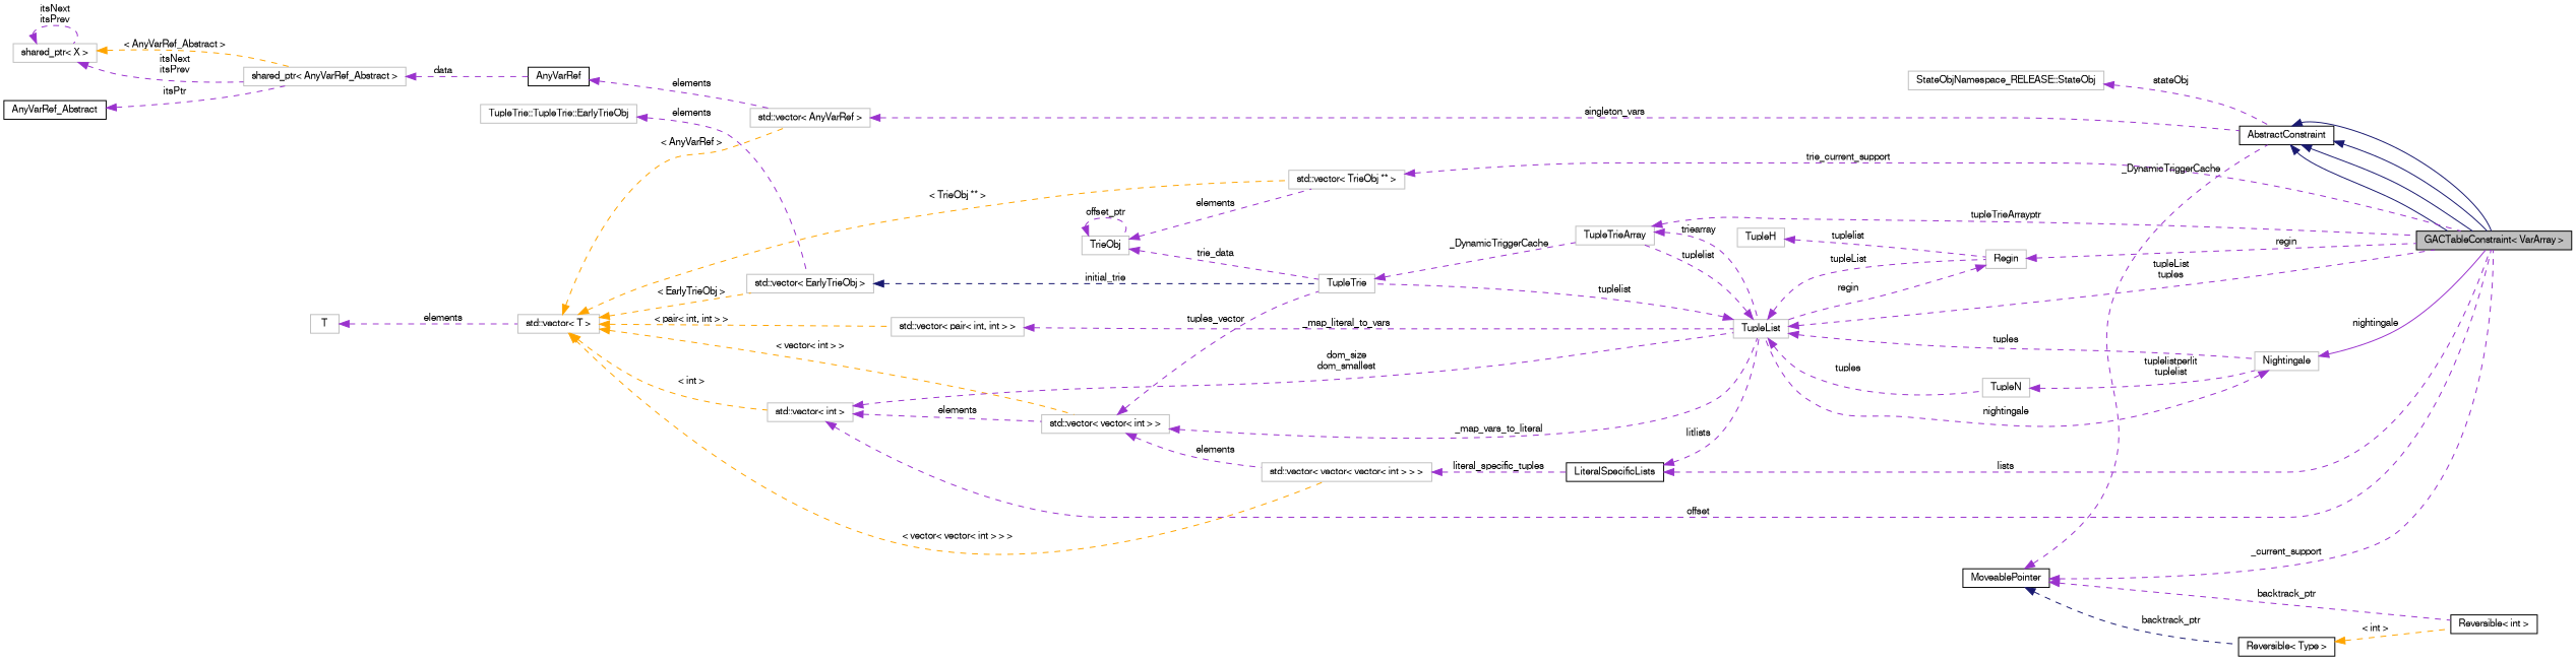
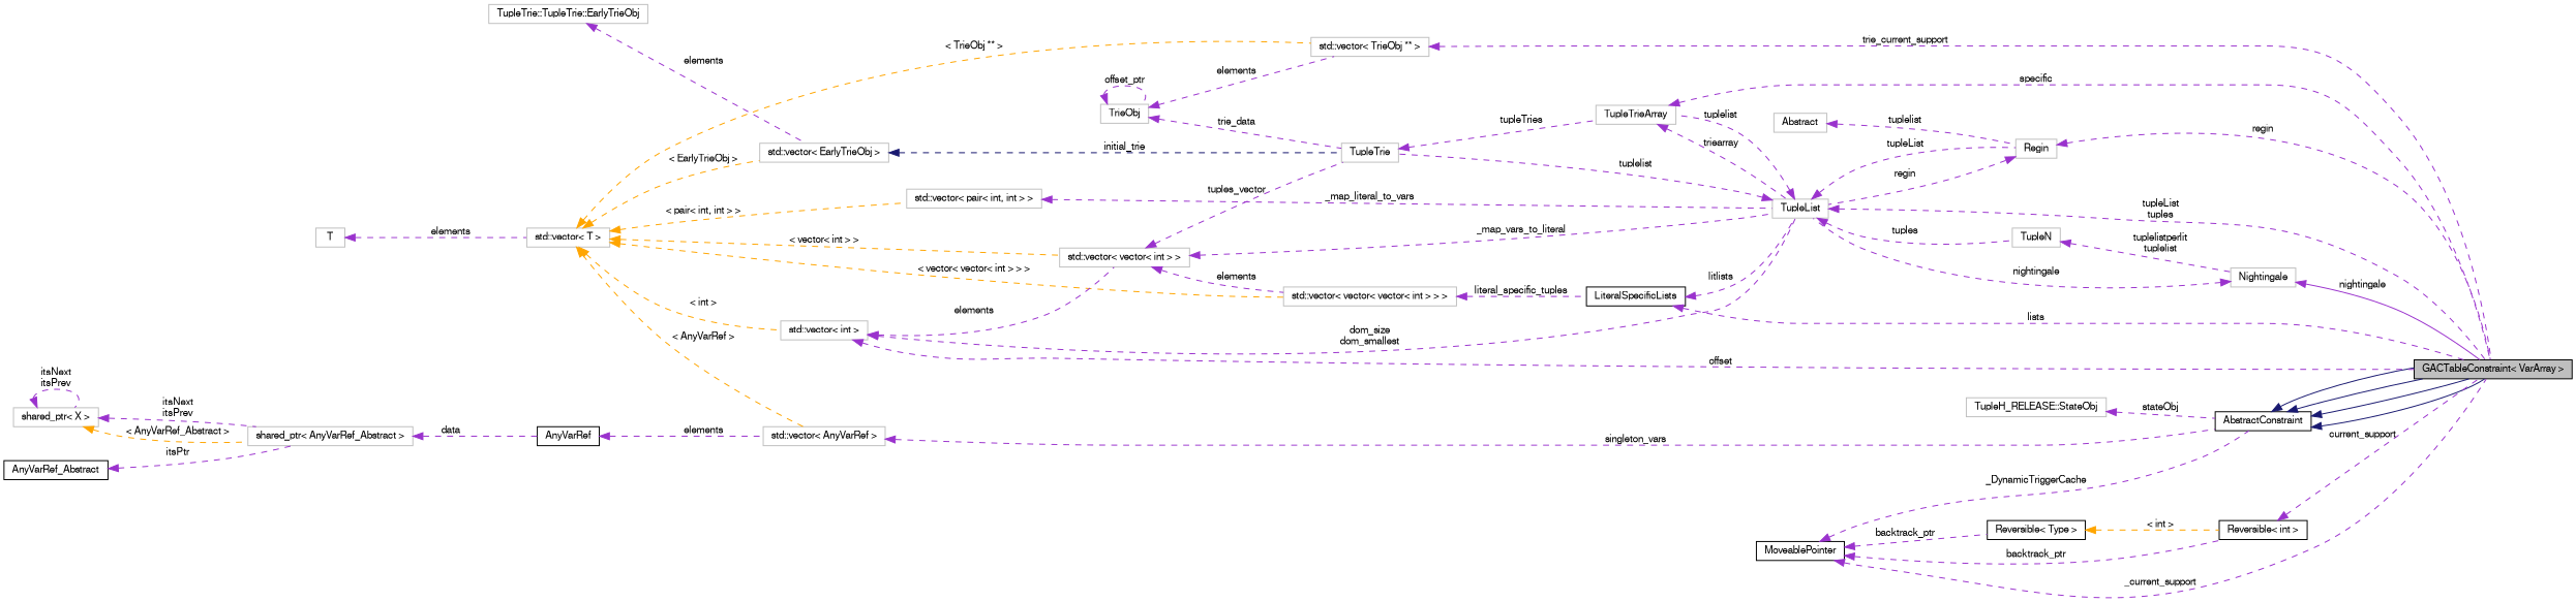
  digraph {
    rankdir=LR
    node [color=grey75 fillcolor=white fontname=FreeSans fontsize=10 shape=record style=filled]
    edge [color=darkorchid3 dir=back fontname=FreeSans fontsize=10 labelfontname=FreeSans labelfontsize=10 style=dashed]
    n1 [color=black fillcolor=grey75 fontcolor=black height=0.2 label="GACTableConstraint\< VarArray \>" width=0.4]
    n2 [color=black height=0.2 label=AbstractConstraint width=0.4]
    n3 [height=0.2 label="std::vector\< AnyVarRef \>" width=0.4]
    n4 [color=black height=0.2 label=AnyVarRef width=0.4]
    n5 [height=0.2 label="shared_ptr\< AnyVarRef_Abstract \>" width=0.4]
    n6 [height=0.2 label="shared_ptr\< X \>" width=0.4]
    n7 [color=black height=0.2 label=AnyVarRef_Abstract width=0.4]
    n8 [height=0.2 label="std::vector\< T \>" width=0.4]
    n9 [height=0.2 label="std::vector\< EarlyTrieObj \>" width=0.4]
    n10 [height=0.2 label="std::vector\< vector\< int \> \>" width=0.4]
    n11 [height=0.2 label="std::vector\< int \>" width=0.4]
    n12 [height=0.2 label="std::vector\< vector\< vector\< int \> \> \>" width=0.4]
    n13 [height=0.2 label="std::vector\< pair\< int, int \> \>" width=0.4]
    n14 [height=0.2 label="std::vector\< TrieObj ** \>" width=0.4]
    n15 [height=0.2 label=TupleTrie width=0.4]
    n16 [height=0.2 label=TupleList width=0.4]
    n17 [color=black height=0.2 label=LiteralSpecificLists width=0.4]
    n18 [height=0.2 label=T width=0.4]
    n19 [color=black height=0.2 label=MoveablePointer width=0.4]
    n20 [color=black height=0.2 label="Reversible\< int \>" width=0.4]
    n21 [color=black height=0.2 label="Reversible\< Type \>" width=0.4]
-   n22 [height=0.2 label="StateObjNamespace_RELEASE::StateObj" width=0.4]
+   n22 [height=0.2 label="TupleH_RELEASE::StateObj" width=0.4]
    n23 [height=0.2 label=TupleTrieArray width=0.4]
    n24 [height=0.2 label=Nightingale width=0.4]
    n25 [height=0.2 label=Regin width=0.4]
    n26 [height=0.2 label=TupleN width=0.4]
    n27 [height=0.2 label="TupleTrie::TupleTrie::EarlyTrieObj" width=0.4]
    n28 [height=0.2 label=TrieObj width=0.4]
-   n29 [height=0.2 label=TupleH width=0.4]
+   n29 [height=0.2 label=Abstract width=0.4]
    n2 -> n1 [color=midnightblue style=solid]
    n2 -> n1 [color=midnightblue style=solid]
    n2 -> n1 [color=midnightblue style=solid]
    n2 -> n1 [color=midnightblue style=solid]
    n3 -> n2 [label=singleton_vars]
    n4 -> n3 [label=elements]
    n5 -> n4 [label=data]
    n6 -> n5 [label="itsNext\nitsPrev"]
    n6 -> n5 [color=orange label="\< AnyVarRef_Abstract \>"]
    n6 -> n6 [label="itsNext\nitsPrev"]
    n7 -> n5 [label=itsPtr]
    n8 -> n3 [color=orange label="\< AnyVarRef \>"]
    n8 -> n9 [color=orange label="\< EarlyTrieObj \>"]
    n8 -> n10 [color=orange label="\< vector\< int \> \>"]
    n8 -> n11 [color=orange label="\< int \>"]
    n8 -> n12 [color=orange label="\< vector\< vector\< int \> \> \>"]
    n8 -> n13 [color=orange label="\< pair\< int, int \> \>"]
    n8 -> n14 [color=orange label="\< TrieObj ** \>"]
    n9 -> n15 [color=midnightblue label=initial_trie]
    n10 -> n12 [label=elements]
    n10 -> n15 [label=tuples_vector]
    n10 -> n16 [label=_map_vars_to_literal]
    n11 -> n1 [label=offset]
    n11 -> n10 [label=elements]
    n11 -> n16 [label="dom_size\ndom_smallest"]
    n12 -> n17 [label=literal_specific_tuples]
    n13 -> n16 [label=_map_literal_to_vars]
    n14 -> n1 [label=trie_current_support]
-   n15 -> n23 [label=_DynamicTriggerCache]
+   n15 -> n23 [label=tupleTries]
    n16 -> n1 [label="tupleList\ntuples"]
    n16 -> n15 [label=tuplelist]
    n16 -> n23 [label=tuplelist]
-   n16 -> n24 [label=tuples]
    n16 -> n25 [label=tupleList]
    n16 -> n26 [label=tuples]
    n17 -> n1 [label=lists]
    n17 -> n16 [label=litlists]
    n18 -> n8 [label=elements]
    n19 -> n1 [label=_current_support]
    n19 -> n2 [label=_DynamicTriggerCache]
    n19 -> n20 [label=backtrack_ptr]
-   n19 -> n21 [color=midnightblue label=backtrack_ptr]
+   n19 -> n21 [label=backtrack_ptr]
+   n20 -> n1 [label=current_support]
    n21 -> n20 [color=orange label="\< int \>"]
    n22 -> n2 [label=stateObj]
-   n23 -> n1 [label=tupleTrieArrayptr]
+   n23 -> n1 [label=specific]
    n23 -> n16 [label=triearray]
    n24 -> n1 [label=nightingale style=solid]
    n24 -> n16 [label=nightingale]
    n25 -> n1 [label=regin]
    n25 -> n16 [label=regin]
    n26 -> n24 [label="tuplelistperlit\ntuplelist"]
    n27 -> n9 [label=elements]
    n28 -> n14 [label=elements]
    n28 -> n15 [label=trie_data]
    n28 -> n28 [label=offset_ptr]
    n29 -> n25 [label=tuplelist]
  }
